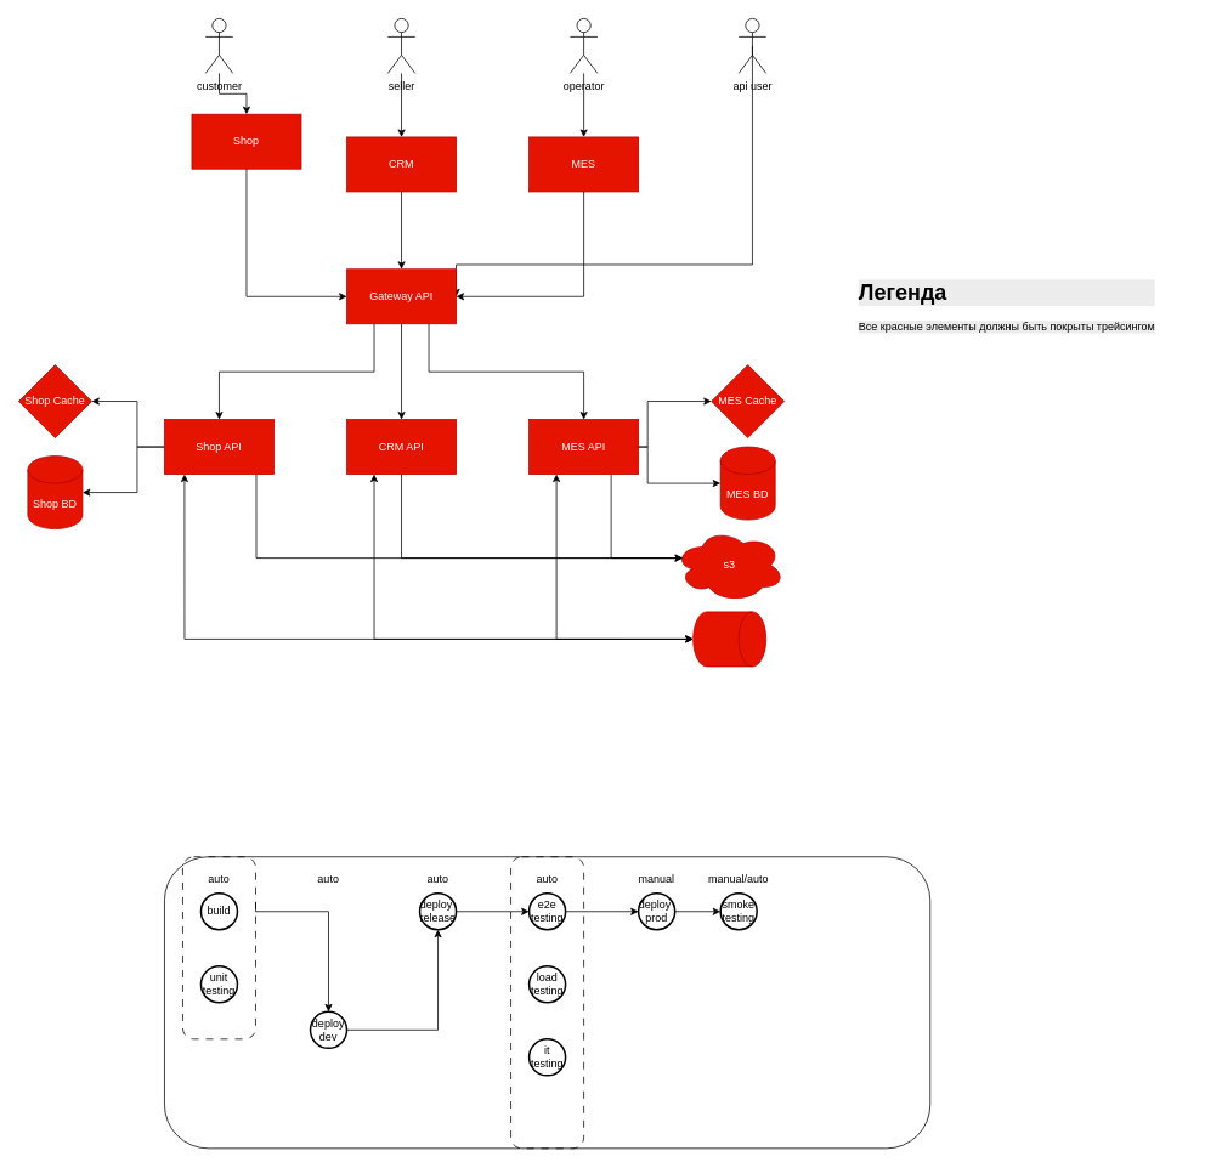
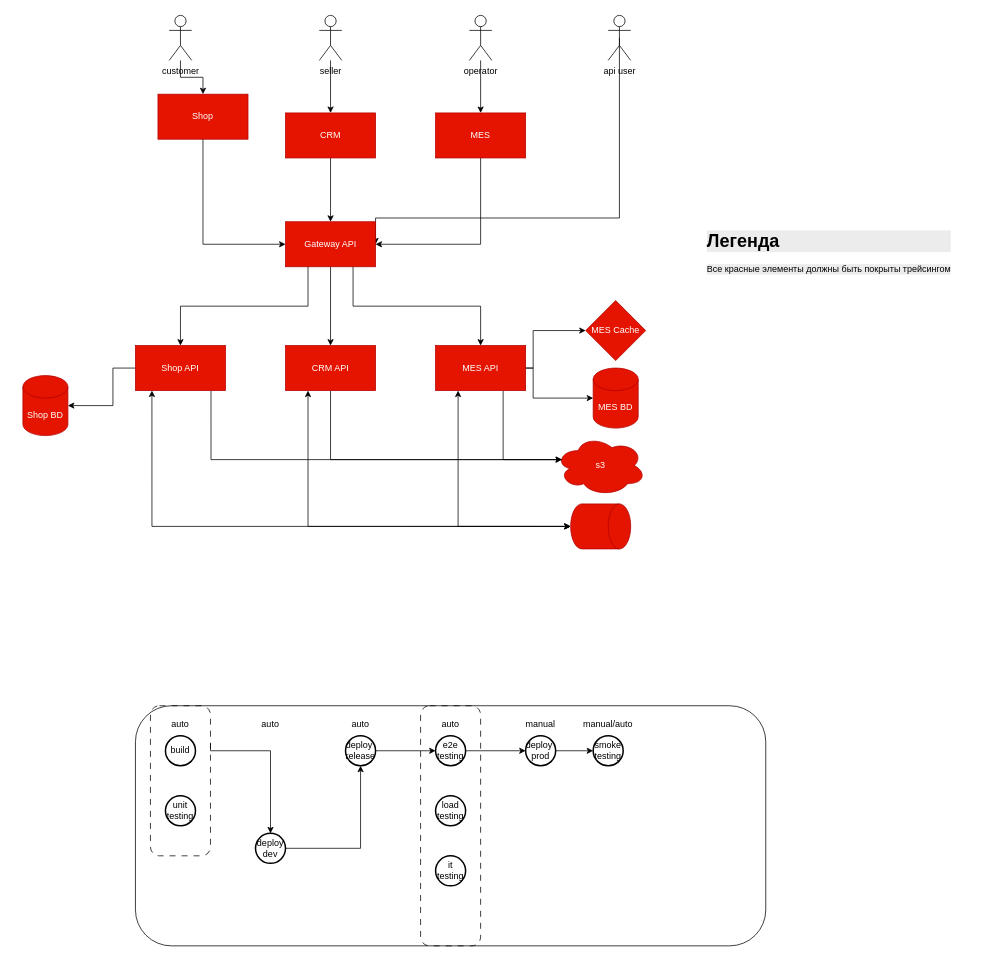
  <mxCell id="0" />
  <mxCell id="1" parent="0" />
  <mxCell id="2" value="Shop" style="rounded=0;whiteSpace=wrap;html=1;fillColor=#e51400;fontColor=#ffffff;strokeColor=#B20000;" parent="1" vertex="1"><mxGeometry x="210" y="125" width="120" height="60" as="geometry" /></mxCell>
  <mxCell id="3" value="" style="edgeStyle=orthogonalEdgeStyle;rounded=0;orthogonalLoop=1;jettySize=auto;html=1;" parent="1" source="4" target="57" edge="1"><mxGeometry relative="1" as="geometry" /></mxCell>
  <mxCell id="4" value="CRM" style="rounded=0;whiteSpace=wrap;html=1;fillColor=#e51400;fontColor=#ffffff;strokeColor=#B20000;" parent="1" vertex="1"><mxGeometry x="380" y="150" width="120" height="60" as="geometry" /></mxCell>
  <mxCell id="5" value="MES" style="rounded=0;whiteSpace=wrap;html=1;fillColor=#e51400;fontColor=#ffffff;strokeColor=#B20000;" parent="1" vertex="1"><mxGeometry x="580" y="150" width="120" height="60" as="geometry" /></mxCell>
  <mxCell id="6" value="" style="edgeStyle=orthogonalEdgeStyle;rounded=0;orthogonalLoop=1;jettySize=auto;html=1;entryX=1;entryY=0.5;entryDx=0;entryDy=0;entryPerimeter=0;" parent="1" source="23" target="9" edge="1"><mxGeometry relative="1" as="geometry"><mxPoint x="240" y="480" as="targetPoint" /><Array as="points"><mxPoint x="150" y="490" /><mxPoint x="150" y="540" /></Array></mxGeometry></mxCell>
- <mxCell id="7" value="" style="edgeStyle=orthogonalEdgeStyle;rounded=0;orthogonalLoop=1;jettySize=auto;html=1;exitX=0;exitY=0.5;exitDx=0;exitDy=0;" parent="1" source="23" target="28" edge="1"><mxGeometry relative="1" as="geometry"><mxPoint x="221.04" y="480" as="sourcePoint" /><mxPoint x="150" y="550" as="targetPoint" /><Array as="points"><mxPoint x="150" y="490" /></Array></mxGeometry></mxCell>
  <mxCell id="8" value="" style="edgeStyle=orthogonalEdgeStyle;rounded=0;orthogonalLoop=1;jettySize=auto;html=1;entryX=0.07;entryY=0.4;entryDx=0;entryDy=0;entryPerimeter=0;exitX=0.5;exitY=1;exitDx=0;exitDy=0;" parent="1" source="24" target="11" edge="1"><mxGeometry relative="1" as="geometry"><Array as="points"><mxPoint x="440" y="612" /></Array><mxPoint x="440" y="410" as="sourcePoint" /></mxGeometry></mxCell>
  <mxCell id="9" value="Shop BD" style="shape=cylinder3;whiteSpace=wrap;html=1;boundedLbl=1;backgroundOutline=1;size=15;fillColor=#e51400;fontColor=#ffffff;strokeColor=#B20000;" parent="1" vertex="1"><mxGeometry x="30" y="500" width="60" height="80" as="geometry" /></mxCell>
  <mxCell id="10" value="MES BD" style="shape=cylinder3;whiteSpace=wrap;html=1;boundedLbl=1;backgroundOutline=1;size=15;fillColor=#e51400;fontColor=#ffffff;strokeColor=#B20000;" parent="1" vertex="1"><mxGeometry x="790" y="490" width="60" height="80" as="geometry" /></mxCell>
  <mxCell id="11" value="s3" style="ellipse;shape=cloud;whiteSpace=wrap;html=1;fillColor=#e51400;fontColor=#ffffff;strokeColor=#B20000;" parent="1" vertex="1"><mxGeometry x="740" y="580" width="120" height="80" as="geometry" /></mxCell>
  <mxCell id="12" value="" style="shape=cylinder3;whiteSpace=wrap;html=1;boundedLbl=1;backgroundOutline=1;size=15;rotation=90;direction=east;fillColor=#e51400;fontColor=#ffffff;strokeColor=#B20000;" parent="1" vertex="1"><mxGeometry x="770" y="661.02" width="60" height="80" as="geometry" /></mxCell>
  <mxCell id="13" value="" style="edgeStyle=orthogonalEdgeStyle;rounded=0;orthogonalLoop=1;jettySize=auto;html=1;entryX=0.07;entryY=0.4;entryDx=0;entryDy=0;entryPerimeter=0;exitX=0.75;exitY=1;exitDx=0;exitDy=0;endArrow=none;" parent="1" source="26" target="11" edge="1"><mxGeometry relative="1" as="geometry"><mxPoint x="675" y="597" as="sourcePoint" /><mxPoint x="910" y="673" as="targetPoint" /><Array as="points"><mxPoint x="670" y="612" /></Array></mxGeometry></mxCell>
  <mxCell id="14" value="" style="edgeStyle=orthogonalEdgeStyle;rounded=0;orthogonalLoop=1;jettySize=auto;html=1;entryX=0.07;entryY=0.4;entryDx=0;entryDy=0;entryPerimeter=0;exitX=0.839;exitY=1;exitDx=0;exitDy=0;exitPerimeter=0;" parent="1" source="23" target="11" edge="1"><mxGeometry relative="1" as="geometry"><mxPoint x="300" y="520" as="sourcePoint" /><mxPoint x="1038.4" y="627" as="targetPoint" /><Array as="points"><mxPoint x="280" y="520" /><mxPoint x="280" y="612" /></Array></mxGeometry></mxCell>
  <mxCell id="15" value="" style="edgeStyle=orthogonalEdgeStyle;rounded=0;orthogonalLoop=1;jettySize=auto;html=1;" parent="1" source="16" target="2" edge="1"><mxGeometry relative="1" as="geometry" /></mxCell>
  <mxCell id="16" value="customer" style="shape=umlActor;verticalLabelPosition=bottom;verticalAlign=top;html=1;outlineConnect=0;" parent="1" vertex="1"><mxGeometry x="225" width="30" height="60" as="geometry" y="20" /></mxCell>
  <mxCell id="17" value="" style="edgeStyle=orthogonalEdgeStyle;rounded=0;orthogonalLoop=1;jettySize=auto;html=1;" parent="1" source="18" target="4" edge="1"><mxGeometry relative="1" as="geometry" /></mxCell>
  <mxCell id="18" value="seller" style="shape=umlActor;verticalLabelPosition=bottom;verticalAlign=top;html=1;outlineConnect=0;" parent="1" vertex="1"><mxGeometry x="425" width="30" height="60" as="geometry" y="20" /></mxCell>
  <mxCell id="19" value="" style="edgeStyle=orthogonalEdgeStyle;rounded=0;orthogonalLoop=1;jettySize=auto;html=1;" parent="1" source="20" target="5" edge="1"><mxGeometry relative="1" as="geometry" /></mxCell>
  <mxCell id="20" value="operator" style="shape=umlActor;verticalLabelPosition=bottom;verticalAlign=top;html=1;outlineConnect=0;" parent="1" vertex="1"><mxGeometry x="625" width="30" height="60" as="geometry" y="20" /></mxCell>
  <mxCell id="21" value="api user" style="shape=umlActor;verticalLabelPosition=bottom;verticalAlign=top;html=1;outlineConnect=0;" parent="1" vertex="1"><mxGeometry x="810" width="30" height="60" as="geometry" y="20" /></mxCell>
  <mxCell id="22" value="" style="endArrow=classic;html=1;rounded=0;exitX=0.5;exitY=0.5;exitDx=0;exitDy=0;exitPerimeter=0;entryX=1;entryY=0.5;entryDx=0;entryDy=0;edgeStyle=orthogonalEdgeStyle;" parent="1" source="21" target="57" edge="1"><mxGeometry width="50" height="50" relative="1" as="geometry"><mxPoint x="360" y="150" as="sourcePoint" /><mxPoint x="410" y="100" as="targetPoint" /><Array as="points"><mxPoint x="825" y="290" /></Array></mxGeometry></mxCell>
  <mxCell id="23" value="Shop API" style="rounded=0;whiteSpace=wrap;html=1;fillColor=#e51400;fontColor=#ffffff;strokeColor=#B20000;" parent="1" vertex="1"><mxGeometry x="180" y="460" width="120" height="60" as="geometry" /></mxCell>
  <mxCell id="24" value="CRM API" style="rounded=0;whiteSpace=wrap;html=1;fillColor=#e51400;fontColor=#ffffff;strokeColor=#B20000;" parent="1" vertex="1"><mxGeometry x="380" y="460" width="120" height="60" as="geometry" /></mxCell>
  <mxCell id="25" value="" style="edgeStyle=orthogonalEdgeStyle;rounded=0;orthogonalLoop=1;jettySize=auto;html=1;entryX=0;entryY=0.5;entryDx=0;entryDy=0;entryPerimeter=0;" parent="1" source="26" target="27" edge="1"><mxGeometry relative="1" as="geometry"><mxPoint x="750" y="440" as="targetPoint" /><Array as="points"><mxPoint x="710" y="490" /><mxPoint x="710" y="440" /></Array></mxGeometry></mxCell>
  <mxCell id="26" value="MES API" style="rounded=0;whiteSpace=wrap;html=1;fillColor=#e51400;fontColor=#ffffff;strokeColor=#B20000;" parent="1" vertex="1"><mxGeometry x="580" y="460" width="120" height="60" as="geometry" /></mxCell>
  <mxCell id="27" value="MES Cache" style="rhombus;whiteSpace=wrap;html=1;fillColor=#e51400;fontColor=#ffffff;strokeColor=#B20000;" parent="1" vertex="1"><mxGeometry x="780" y="400" width="80" height="80" as="geometry" /></mxCell>
- <mxCell id="28" value="Shop Cache" style="rhombus;whiteSpace=wrap;html=1;fillColor=#e51400;fontColor=#ffffff;strokeColor=#B20000;" parent="1" vertex="1"><mxGeometry x="20" y="400" width="80" height="80" as="geometry" /></mxCell>
  <mxCell id="29" value="" style="endArrow=classic;html=1;rounded=0;exitX=0.183;exitY=1;exitDx=0;exitDy=0;exitPerimeter=0;entryX=0.5;entryY=1;entryDx=0;entryDy=0;entryPerimeter=0;edgeStyle=orthogonalEdgeStyle;startArrow=classic;startFill=1;" parent="1" source="23" target="12" edge="1"><mxGeometry width="50" height="50" relative="1" as="geometry"><mxPoint x="640" y="570" as="sourcePoint" /><mxPoint x="690" y="520" as="targetPoint" /></mxGeometry></mxCell>
  <mxCell id="30" value="" style="endArrow=classic;html=1;rounded=0;exitX=0.25;exitY=1;exitDx=0;exitDy=0;entryX=0.5;entryY=1;entryDx=0;entryDy=0;entryPerimeter=0;edgeStyle=orthogonalEdgeStyle;startArrow=classic;startFill=1;" parent="1" source="24" target="12" edge="1"><mxGeometry width="50" height="50" relative="1" as="geometry"><mxPoint x="640" y="570" as="sourcePoint" /><mxPoint x="690" y="520" as="targetPoint" /></mxGeometry></mxCell>
  <mxCell id="31" value="" style="endArrow=classic;html=1;rounded=0;exitX=0.25;exitY=1;exitDx=0;exitDy=0;entryX=0.5;entryY=1;entryDx=0;entryDy=0;entryPerimeter=0;edgeStyle=orthogonalEdgeStyle;startArrow=classic;startFill=1;" parent="1" source="26" target="12" edge="1"><mxGeometry width="50" height="50" relative="1" as="geometry"><mxPoint x="440" y="570" as="sourcePoint" /><mxPoint x="490" y="520" as="targetPoint" /></mxGeometry></mxCell>
  <mxCell id="32" value="" style="endArrow=classic;html=1;rounded=0;entryX=0;entryY=0.5;entryDx=0;entryDy=0;entryPerimeter=0;exitX=1;exitY=0.5;exitDx=0;exitDy=0;edgeStyle=orthogonalEdgeStyle;" parent="1" source="26" target="10" edge="1"><mxGeometry width="50" height="50" relative="1" as="geometry"><mxPoint x="440" y="570" as="sourcePoint" /><mxPoint x="490" y="520" as="targetPoint" /><Array as="points"><mxPoint x="710" y="490" /><mxPoint x="710" y="530" /></Array></mxGeometry></mxCell>
  <mxCell id="33" value="" style="rounded=1;whiteSpace=wrap;html=1;container=0;" parent="1" vertex="1"><mxGeometry x="180" y="940" width="840" height="320" as="geometry" /></mxCell>
  <mxCell id="34" value="build" style="strokeWidth=2;html=1;shape=mxgraph.flowchart.start_2;whiteSpace=wrap;container=0;" parent="1" vertex="1"><mxGeometry x="220" y="980" width="40" height="40" as="geometry" /></mxCell>
  <mxCell id="35" value="" style="edgeStyle=orthogonalEdgeStyle;rounded=0;orthogonalLoop=1;jettySize=auto;html=1;" parent="1" source="36" target="38" edge="1"><mxGeometry relative="1" as="geometry" /></mxCell>
  <mxCell id="36" value="deploy dev" style="strokeWidth=2;html=1;shape=mxgraph.flowchart.start_2;whiteSpace=wrap;container=0;" parent="1" vertex="1"><mxGeometry x="340" y="1110" width="40" height="40" as="geometry" /></mxCell>
  <mxCell id="37" value="" style="edgeStyle=orthogonalEdgeStyle;rounded=0;orthogonalLoop=1;jettySize=auto;html=1;" parent="1" source="38" target="50" edge="1"><mxGeometry relative="1" as="geometry" /></mxCell>
  <mxCell id="38" value="deploy&amp;nbsp;&lt;div&gt;release&lt;/div&gt;" style="strokeWidth=2;html=1;shape=mxgraph.flowchart.start_2;whiteSpace=wrap;container=0;" parent="1" vertex="1"><mxGeometry x="460" y="980" width="40" height="40" as="geometry" /></mxCell>
  <mxCell id="39" value="" style="edgeStyle=orthogonalEdgeStyle;rounded=0;orthogonalLoop=1;jettySize=auto;html=1;" parent="1" source="50" target="42" edge="1"><mxGeometry relative="1" as="geometry" /></mxCell>
  <mxCell id="40" value="unit testing" style="strokeWidth=2;html=1;shape=mxgraph.flowchart.start_2;whiteSpace=wrap;container=0;" parent="1" vertex="1"><mxGeometry x="220" y="1060" width="40" height="40" as="geometry" /></mxCell>
  <mxCell id="41" value="" style="edgeStyle=orthogonalEdgeStyle;rounded=0;orthogonalLoop=1;jettySize=auto;html=1;" parent="1" source="42" target="54" edge="1"><mxGeometry relative="1" as="geometry" /></mxCell>
  <mxCell id="42" value="deploy&amp;nbsp;&lt;div&gt;prod&lt;/div&gt;" style="strokeWidth=2;html=1;shape=mxgraph.flowchart.start_2;whiteSpace=wrap;container=0;" parent="1" vertex="1"><mxGeometry x="700" y="980" width="40" height="40" as="geometry" /></mxCell>
  <mxCell id="43" value="auto" style="text;html=1;align=center;verticalAlign=middle;whiteSpace=wrap;rounded=0;container=0;" parent="1" vertex="1"><mxGeometry x="210" y="950" width="60" height="30" as="geometry" /></mxCell>
  <mxCell id="44" value="auto" style="text;html=1;align=center;verticalAlign=middle;whiteSpace=wrap;rounded=0;container=0;" parent="1" vertex="1"><mxGeometry x="330" y="950" width="60" height="30" as="geometry" /></mxCell>
  <mxCell id="45" value="auto" style="text;html=1;align=center;verticalAlign=middle;whiteSpace=wrap;rounded=0;container=0;" parent="1" vertex="1"><mxGeometry x="450" y="950" width="60" height="30" as="geometry" /></mxCell>
  <mxCell id="46" value="manual" style="text;html=1;align=center;verticalAlign=middle;whiteSpace=wrap;rounded=0;container=0;" parent="1" vertex="1"><mxGeometry x="690" y="950" width="60" height="30" as="geometry" /></mxCell>
  <mxCell id="47" value="" style="rounded=1;whiteSpace=wrap;html=1;dashed=1;dashPattern=8 8;fillColor=none;container=0;" parent="1" vertex="1"><mxGeometry x="200" y="940" width="80" height="200" as="geometry" /></mxCell>
  <mxCell id="48" value="" style="endArrow=classic;html=1;rounded=0;exitX=1;exitY=0.25;exitDx=0;exitDy=0;edgeStyle=orthogonalEdgeStyle;" parent="1" source="47" target="36" edge="1"><mxGeometry width="50" height="50" relative="1" as="geometry"><mxPoint x="630" y="940" as="sourcePoint" /><mxPoint x="680" y="890" as="targetPoint" /><Array as="points"><mxPoint x="280" y="1000" /></Array></mxGeometry></mxCell>
  <mxCell id="49" value="" style="rounded=1;whiteSpace=wrap;html=1;dashed=1;dashPattern=8 8;fillColor=none;container=0;" parent="1" vertex="1"><mxGeometry x="560" y="940" width="80" height="320" as="geometry" /></mxCell>
  <mxCell id="50" value="e2e&lt;div&gt;testing&lt;/div&gt;" style="strokeWidth=2;html=1;shape=mxgraph.flowchart.start_2;whiteSpace=wrap;container=0;" parent="1" vertex="1"><mxGeometry x="580" y="980" width="40" height="40" as="geometry" /></mxCell>
  <mxCell id="51" value="auto" style="text;html=1;align=center;verticalAlign=middle;whiteSpace=wrap;rounded=0;container=0;" parent="1" vertex="1"><mxGeometry x="570" y="950" width="60" height="30" as="geometry" /></mxCell>
  <mxCell id="52" value="load&lt;div&gt;testing&lt;/div&gt;" style="strokeWidth=2;html=1;shape=mxgraph.flowchart.start_2;whiteSpace=wrap;container=0;" parent="1" vertex="1"><mxGeometry x="580" y="1060" width="40" height="40" as="geometry" /></mxCell>
  <mxCell id="53" value="it&lt;div&gt;testing&lt;/div&gt;" style="strokeWidth=2;html=1;shape=mxgraph.flowchart.start_2;whiteSpace=wrap;container=0;" parent="1" vertex="1"><mxGeometry x="580" y="1140" width="40" height="40" as="geometry" /></mxCell>
  <mxCell id="54" value="smoke&lt;div&gt;testing&lt;/div&gt;" style="strokeWidth=2;html=1;shape=mxgraph.flowchart.start_2;whiteSpace=wrap;container=0;" parent="1" vertex="1"><mxGeometry x="790" y="980" width="40" height="40" as="geometry" /></mxCell>
  <mxCell id="55" value="manual/auto" style="text;html=1;align=center;verticalAlign=middle;whiteSpace=wrap;rounded=0;container=0;" parent="1" vertex="1"><mxGeometry x="780" y="950" width="60" height="30" as="geometry" /></mxCell>
  <mxCell id="56" value="" style="edgeStyle=orthogonalEdgeStyle;rounded=0;orthogonalLoop=1;jettySize=auto;html=1;entryX=0.5;entryY=0;entryDx=0;entryDy=0;" parent="1" source="57" target="24" edge="1"><mxGeometry relative="1" as="geometry"><mxPoint x="440" y="360" as="targetPoint" /></mxGeometry></mxCell>
  <mxCell id="57" value="Gateway API" style="rounded=0;whiteSpace=wrap;html=1;fillColor=#e51400;fontColor=#ffffff;strokeColor=#B20000;" parent="1" vertex="1"><mxGeometry x="380" y="295" width="120" height="60" as="geometry" /></mxCell>
  <mxCell id="58" value="" style="endArrow=classic;html=1;rounded=0;exitX=0.5;exitY=1;exitDx=0;exitDy=0;entryX=1;entryY=0.5;entryDx=0;entryDy=0;edgeStyle=orthogonalEdgeStyle;" parent="1" source="5" target="57" edge="1"><mxGeometry width="50" height="50" relative="1" as="geometry"><mxPoint x="600" y="270" as="sourcePoint" /><mxPoint x="650" y="220" as="targetPoint" /></mxGeometry></mxCell>
  <mxCell id="59" value="" style="endArrow=classic;html=1;rounded=0;exitX=0.5;exitY=1;exitDx=0;exitDy=0;entryX=0;entryY=0.5;entryDx=0;entryDy=0;edgeStyle=orthogonalEdgeStyle;" parent="1" source="2" target="57" edge="1"><mxGeometry width="50" height="50" relative="1" as="geometry"><mxPoint x="600" y="270" as="sourcePoint" /><mxPoint x="650" y="220" as="targetPoint" /></mxGeometry></mxCell>
  <mxCell id="60" value="" style="endArrow=classic;html=1;rounded=0;exitX=0.25;exitY=1;exitDx=0;exitDy=0;entryX=0.5;entryY=0;entryDx=0;entryDy=0;edgeStyle=orthogonalEdgeStyle;" parent="1" source="57" target="23" edge="1"><mxGeometry width="50" height="50" relative="1" as="geometry"><mxPoint x="600" y="270" as="sourcePoint" /><mxPoint x="240" y="360" as="targetPoint" /></mxGeometry></mxCell>
  <mxCell id="61" value="" style="endArrow=classic;html=1;rounded=0;exitX=0.75;exitY=1;exitDx=0;exitDy=0;entryX=0.5;entryY=0;entryDx=0;entryDy=0;edgeStyle=orthogonalEdgeStyle;" parent="1" source="57" target="26" edge="1"><mxGeometry width="50" height="50" relative="1" as="geometry"><mxPoint x="600" y="270" as="sourcePoint" /><mxPoint x="640" y="360" as="targetPoint" /></mxGeometry></mxCell>
  <mxCell id="62" value="&lt;h1 style=&quot;forced-color-adjust: none; color: rgb(0, 0, 0); font-family: Helvetica; font-style: normal; font-variant-ligatures: normal; font-variant-caps: normal; letter-spacing: normal; orphans: 2; text-align: left; text-indent: 0px; text-transform: none; widows: 2; word-spacing: 0px; -webkit-text-stroke-width: 0px; white-space: normal; background-color: rgb(236, 236, 236); text-decoration-thickness: initial; text-decoration-style: initial; text-decoration-color: initial; margin-top: 0px;&quot;&gt;Легенда&lt;/h1&gt;&lt;div style=&quot;forced-color-adjust: none; color: rgb(0, 0, 0); font-family: Helvetica; font-size: 12px; font-style: normal; font-variant-ligatures: normal; font-variant-caps: normal; font-weight: 400; letter-spacing: normal; orphans: 2; text-align: left; text-indent: 0px; text-transform: none; widows: 2; word-spacing: 0px; -webkit-text-stroke-width: 0px; white-space: normal; background-color: rgb(236, 236, 236); text-decoration-thickness: initial; text-decoration-style: initial; text-decoration-color: initial;&quot;&gt;&lt;span style=&quot;forced-color-adjust: none; background-color: transparent; color: light-dark(rgb(0, 0, 0), rgb(255, 255, 255));&quot;&gt;Все красные элементы должны быть покрыты трейсингом&lt;/span&gt;&lt;/div&gt;" style="text;whiteSpace=wrap;html=1;" vertex="1" parent="1"><mxGeometry x="940" y="300" width="360" height="80" as="geometry" /></mxCell>
